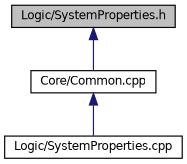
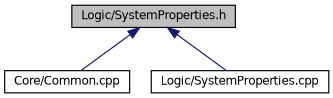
  digraph {
    node [color=black fillcolor=white fontname=Helvetica fontsize=10 shape=record style=filled]
    edge [color=midnightblue dir=back fontname=Helvetica fontsize=10 labelfontname=Helvetica labelfontsize=10 style=solid]
    n1 [fillcolor=grey75 fontcolor=black height=0.2 label="Logic/SystemProperties.h" width=0.4]
    n2 [height=0.2 label="Core/Common.cpp" width=0.4]
    n3 [height=0.2 label="Logic/SystemProperties.cpp" width=0.4]
    n1 -> n2
-   n2 -> n3
+   n1 -> n3
  }
